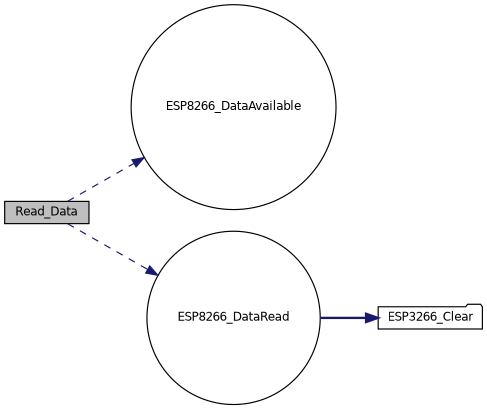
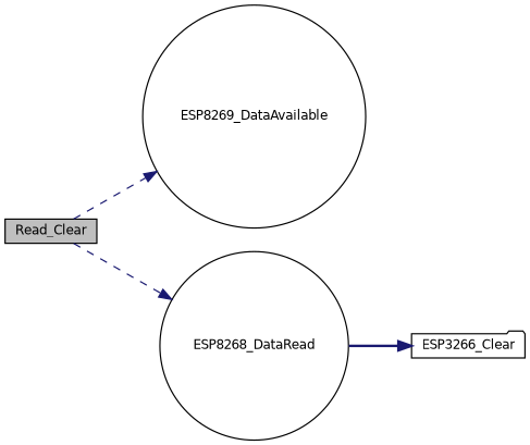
  digraph {
    rankdir=LR
    node [color=black fillcolor=white fontname=Helvetica fontsize=10 shape=circle style=filled]
    edge [color=midnightblue fontname=Helvetica fontsize=10 labelfontname=Helvetica labelfontsize=10 style=dashed]
-   n1 [fillcolor=grey75 fontcolor=black height=0.2 label=Read_Data shape=box width=0.4]
-   n2 [height=0.2 label=ESP8266_DataAvailable width=0.4]
-   n3 [height=0.2 label=ESP8266_DataRead width=0.4]
+   n1 [fillcolor=grey75 fontcolor=black height=0.2 label=Read_Clear shape=box width=0.4]
+   n2 [height=0.2 label=ESP8269_DataAvailable width=0.4]
+   n3 [height=0.2 label=ESP8268_DataRead width=0.4]
    n4 [height=0.2 label=ESP3266_Clear shape=folder width=0.4]
    n1 -> n2
    n1 -> n3
    n3 -> n4 [style=bold]
  }
